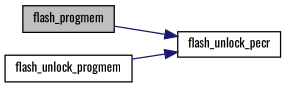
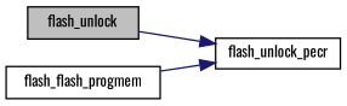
  digraph {
    fontname=Oswald
    rankdir=LR
    node [color=black fillcolor=white fontname=Oswald fontsize=10 shape=record style=filled]
    edge [color=midnightblue fontname=Oswald fontsize=10 labelfontname=Helvetica labelfontsize=10 style=solid]
-   n1 [fillcolor=grey75 fontcolor=black height=0.2 label=flash_progmem width=0.4]
+   n1 [fillcolor=grey75 fontcolor=black height=0.2 label=flash_unlock width=0.4]
    n2 [height=0.2 label=flash_unlock_pecr width=0.4]
-   n3 [height=0.2 label=flash_unlock_progmem width=0.4]
+   n3 [height=0.2 label=flash_flash_progmem width=0.4]
    n1 -> n2
    n3 -> n2
  }
